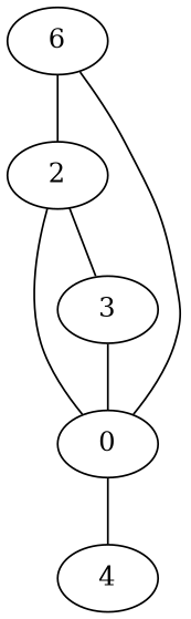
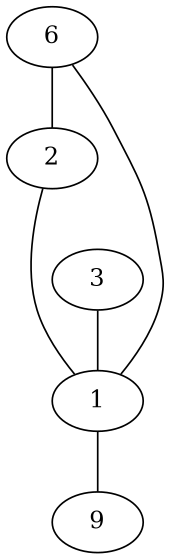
  graph {
    edge [weight=2]
    n1 [label=6]
-   0
+   0 [label=1]
    2
-   4
+   4 [label=9]
    3
    n1 -- 2
    0 -- n1 [weight=1]
    0 -- 2 [weight=3]
    0 -- 4 [weight=4]
-   2 -- 3
    3 -- 0 [weight=4]
  }
